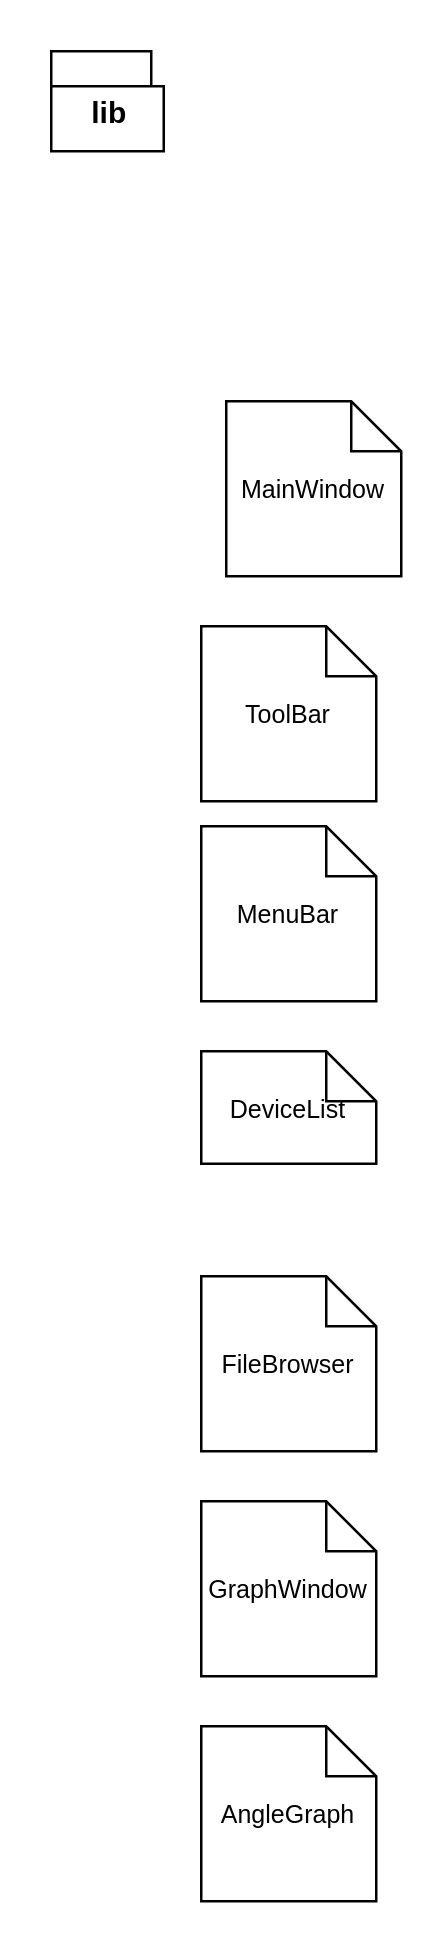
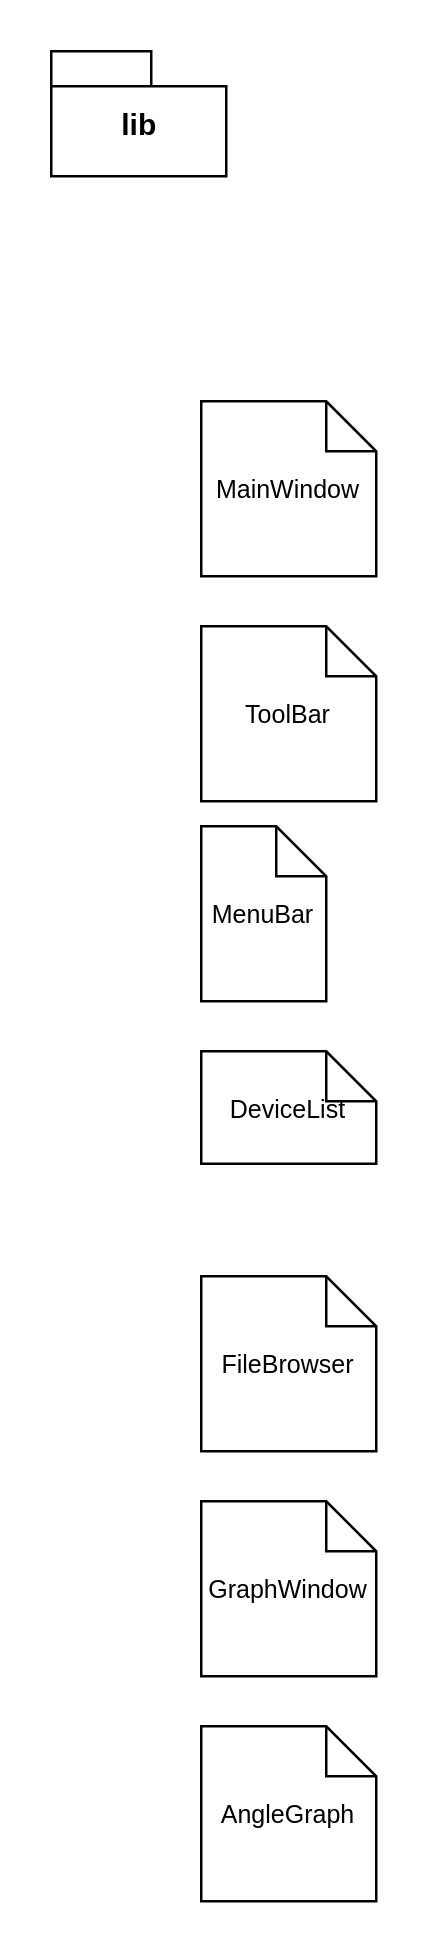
  <mxCell id="0" />
  <mxCell id="1" parent="0" />
- <mxCell id="2" value="lib" style="shape=folder;fontStyle=1;spacingTop=10;tabWidth=40;tabHeight=14;tabPosition=left;html=1;" vertex="1" parent="1"><mxGeometry x="20" y="20" width="45" height="40" as="geometry" /></mxCell>
- <mxCell id="3" value="&lt;font style=&quot;font-size: 10px;&quot;&gt;MainWindow&lt;/font&gt;" style="shape=note;size=20;whiteSpace=wrap;html=1;" vertex="1" parent="1"><mxGeometry x="90" y="160" width="70" height="70" as="geometry" /></mxCell>
+ <mxCell id="2" value="lib" style="shape=folder;fontStyle=1;spacingTop=10;tabWidth=40;tabHeight=14;tabPosition=left;html=1;" vertex="1" parent="1"><mxGeometry x="20" y="20" width="70" height="50" as="geometry" /></mxCell>
+ <mxCell id="3" value="&lt;font style=&quot;font-size: 10px;&quot;&gt;MainWindow&lt;/font&gt;" style="shape=note;size=20;whiteSpace=wrap;html=1;" vertex="1" parent="1"><mxGeometry x="80" y="160" width="70" height="70" as="geometry" /></mxCell>
  <mxCell id="4" value="&lt;font style=&quot;font-size: 10px;&quot;&gt;ToolBar&lt;/font&gt;" style="shape=note;size=20;whiteSpace=wrap;html=1;" vertex="1" parent="1"><mxGeometry x="80" y="250" width="70" height="70" as="geometry" /></mxCell>
- <mxCell id="5" value="&lt;font style=&quot;font-size: 10px;&quot;&gt;MenuBar&lt;/font&gt;" style="shape=note;size=20;whiteSpace=wrap;html=1;" vertex="1" parent="1"><mxGeometry x="80" y="330" width="70" height="70" as="geometry" /></mxCell>
+ <mxCell id="5" value="&lt;font style=&quot;font-size: 10px;&quot;&gt;MenuBar&lt;/font&gt;" style="shape=note;size=20;whiteSpace=wrap;html=1;" vertex="1" parent="1"><mxGeometry x="80" y="330" width="50" height="70" as="geometry" /></mxCell>
  <mxCell id="6" value="&lt;font style=&quot;font-size: 10px;&quot;&gt;DeviceList&lt;/font&gt;" style="shape=note;size=20;whiteSpace=wrap;html=1;" vertex="1" parent="1"><mxGeometry x="80" y="420" width="70" height="45" as="geometry" /></mxCell>
  <mxCell id="7" value="&lt;font style=&quot;font-size: 10px;&quot;&gt;FileBrowser&lt;/font&gt;" style="shape=note;size=20;whiteSpace=wrap;html=1;" vertex="1" parent="1"><mxGeometry x="80" y="510" width="70" height="70" as="geometry" /></mxCell>
  <mxCell id="8" value="&lt;font style=&quot;font-size: 10px;&quot;&gt;GraphWindow&lt;/font&gt;" style="shape=note;size=20;whiteSpace=wrap;html=1;" vertex="1" parent="1"><mxGeometry x="80" y="600" width="70" height="70" as="geometry" /></mxCell>
  <mxCell id="9" value="&lt;font style=&quot;font-size: 10px;&quot;&gt;AngleGraph&lt;/font&gt;" style="shape=note;size=20;whiteSpace=wrap;html=1;" vertex="1" parent="1"><mxGeometry x="80" y="690" width="70" height="70" as="geometry" /></mxCell>
